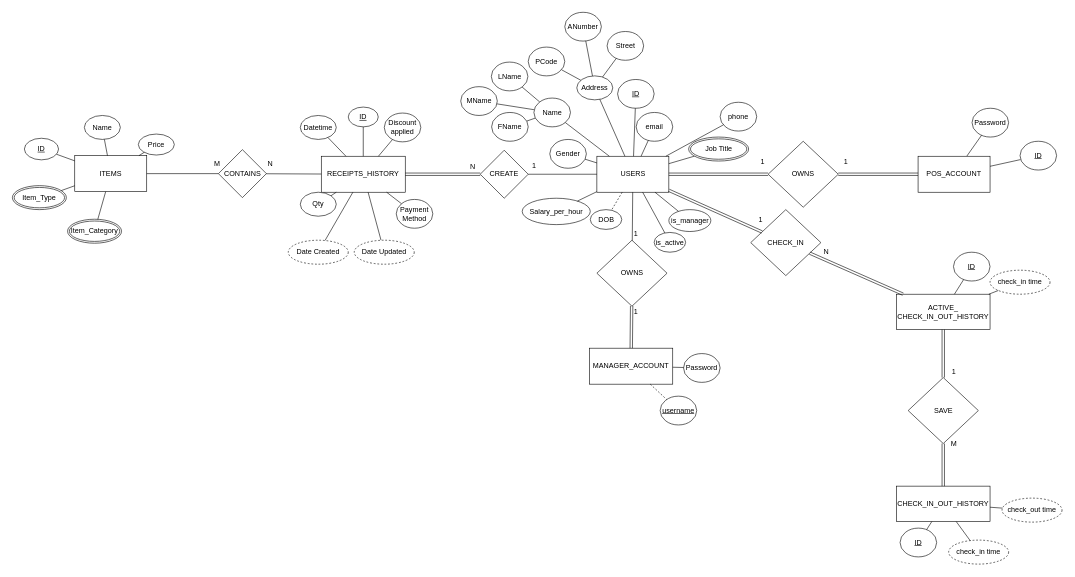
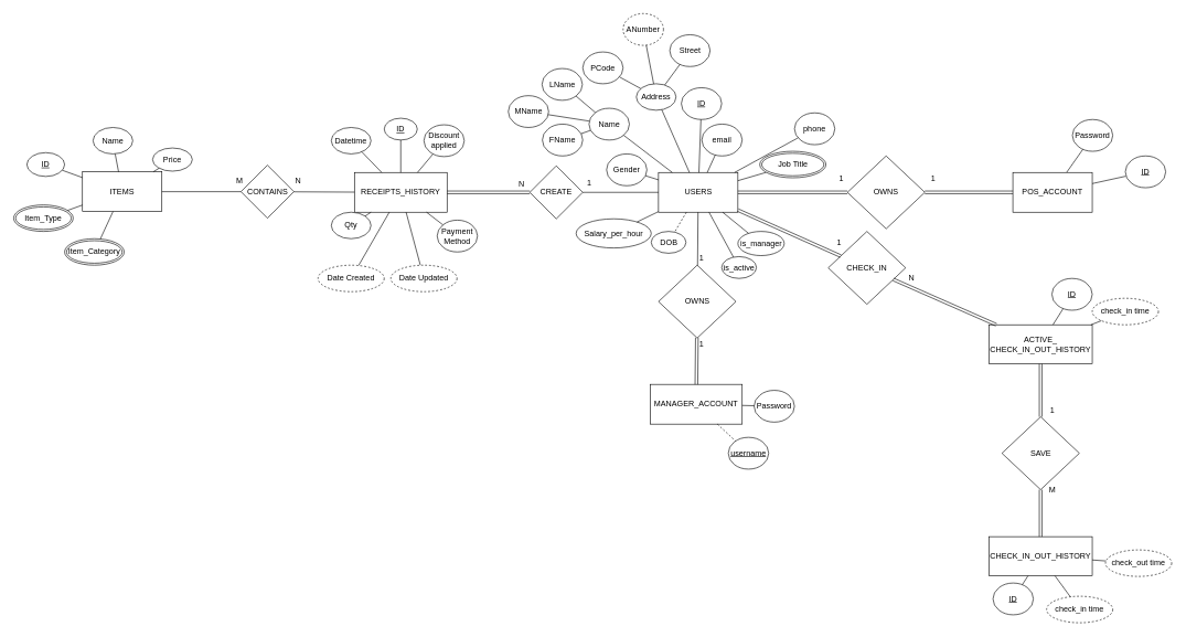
  <mxCell id="0" />
  <mxCell id="1" parent="0" />
  <mxCell id="2" value="USERS" style="rounded=0;whiteSpace=wrap;html=1;" parent="1" vertex="1"><mxGeometry x="994.5" y="260" width="120" height="60" as="geometry" /></mxCell>
  <mxCell id="3" value="FName" style="ellipse;whiteSpace=wrap;html=1;" parent="1" vertex="1"><mxGeometry x="819" y="187" width="61" height="48" as="geometry" /></mxCell>
  <mxCell id="4" value="" style="endArrow=none;html=1;" parent="1" source="19" target="3" edge="1"><mxGeometry width="50" height="50" relative="1" as="geometry"><mxPoint x="958.5" y="187" as="sourcePoint" /><mxPoint x="1008.5" y="137" as="targetPoint" /></mxGeometry></mxCell>
  <mxCell id="5" value="MName" style="ellipse;whiteSpace=wrap;html=1;" parent="1" vertex="1"><mxGeometry x="767.5" y="144" width="61" height="48" as="geometry" /></mxCell>
  <mxCell id="6" value="LName" style="ellipse;whiteSpace=wrap;html=1;" parent="1" vertex="1"><mxGeometry x="818.5" y="103" width="61" height="48" as="geometry" /></mxCell>
  <mxCell id="7" value="" style="endArrow=none;html=1;" parent="1" source="19" target="5" edge="1"><mxGeometry width="50" height="50" relative="1" as="geometry"><mxPoint x="1053" y="197" as="sourcePoint" /><mxPoint x="999.5" y="197" as="targetPoint" /></mxGeometry></mxCell>
  <mxCell id="8" value="" style="endArrow=none;html=1;" parent="1" source="19" target="6" edge="1"><mxGeometry width="50" height="50" relative="1" as="geometry"><mxPoint x="1053" y="169.5" as="sourcePoint" /><mxPoint x="995.355" y="143.079" as="targetPoint" /></mxGeometry></mxCell>
  <mxCell id="9" value="ID" style="ellipse;whiteSpace=wrap;html=1;fontStyle=4" parent="1" vertex="1"><mxGeometry x="1029" y="132" width="61" height="48" as="geometry" /></mxCell>
  <mxCell id="10" value="Password" style="ellipse;whiteSpace=wrap;html=1;" parent="1" vertex="1"><mxGeometry x="1620" y="180" width="61" height="48" as="geometry" /></mxCell>
  <mxCell id="11" value="" style="endArrow=none;html=1;" parent="1" source="2" target="9" edge="1"><mxGeometry width="50" height="50" relative="1" as="geometry"><mxPoint x="1038.686" y="270" as="sourcePoint" /><mxPoint x="1007.6" y="233.873" as="targetPoint" /></mxGeometry></mxCell>
  <mxCell id="12" value="" style="endArrow=none;html=1;" parent="1" source="31" target="10" edge="1"><mxGeometry width="50" height="50" relative="1" as="geometry"><mxPoint x="1072.889" y="270" as="sourcePoint" /><mxPoint x="1087.581" y="217.462" as="targetPoint" /></mxGeometry></mxCell>
  <mxCell id="13" value="DOB" style="ellipse;whiteSpace=wrap;html=1;" parent="1" vertex="1"><mxGeometry x="983.5" y="349" width="52.5" height="33" as="geometry" /></mxCell>
  <mxCell id="14" value="" style="endArrow=none;html=1;dashed=1;" parent="1" source="2" target="13" edge="1"><mxGeometry width="50" height="50" relative="1" as="geometry"><mxPoint x="1124.5" y="300" as="sourcePoint" /><mxPoint x="1210" y="300" as="targetPoint" /></mxGeometry></mxCell>
  <mxCell id="15" value="email" style="ellipse;whiteSpace=wrap;html=1;" parent="1" vertex="1"><mxGeometry x="1060" y="187" width="61" height="48" as="geometry" /></mxCell>
  <mxCell id="16" value="phone" style="ellipse;whiteSpace=wrap;html=1;" parent="1" vertex="1"><mxGeometry x="1200" y="170" width="61" height="48" as="geometry" /></mxCell>
  <mxCell id="17" value="" style="endArrow=none;html=1;" parent="1" source="2" target="15" edge="1"><mxGeometry width="50" height="50" relative="1" as="geometry"><mxPoint x="1124.5" y="321.553" as="sourcePoint" /><mxPoint x="1242.754" y="364.033" as="targetPoint" /></mxGeometry></mxCell>
  <mxCell id="18" value="" style="endArrow=none;html=1;" parent="1" source="2" target="16" edge="1"><mxGeometry width="50" height="50" relative="1" as="geometry"><mxPoint x="1124.5" y="294.73" as="sourcePoint" /><mxPoint x="1330.188" y="276.663" as="targetPoint" /></mxGeometry></mxCell>
  <mxCell id="19" value="Name" style="ellipse;whiteSpace=wrap;html=1;" parent="1" vertex="1"><mxGeometry x="889.5" y="163" width="61" height="48" as="geometry" /></mxCell>
  <mxCell id="20" value="" style="endArrow=none;html=1;" parent="1" source="2" target="19" edge="1"><mxGeometry width="50" height="50" relative="1" as="geometry"><mxPoint x="920.077" y="235.7" as="sourcePoint" /><mxPoint x="770.92" y="244.262" as="targetPoint" /></mxGeometry></mxCell>
  <mxCell id="21" value="Address" style="ellipse;whiteSpace=wrap;html=1;" parent="1" vertex="1"><mxGeometry x="961" y="126" width="60" height="40" as="geometry" /></mxCell>
  <mxCell id="22" value="PCode" style="ellipse;whiteSpace=wrap;html=1;" parent="1" vertex="1"><mxGeometry x="880" y="78" width="61" height="48" as="geometry" /></mxCell>
- <mxCell id="23" value="ANumber" style="ellipse;whiteSpace=wrap;html=1;" parent="1" vertex="1"><mxGeometry x="941" y="20" width="61" height="48" as="geometry" /></mxCell>
+ <mxCell id="23" value="ANumber" style="ellipse;whiteSpace=wrap;html=1;dashed=1;" parent="1" vertex="1"><mxGeometry x="941" y="20" width="61" height="48" as="geometry" /></mxCell>
  <mxCell id="24" value="Street" style="ellipse;whiteSpace=wrap;html=1;" parent="1" vertex="1"><mxGeometry x="1011.5" y="52" width="61" height="48" as="geometry" /></mxCell>
  <mxCell id="25" value="" style="endArrow=none;html=1;" parent="1" source="2" target="21" edge="1"><mxGeometry width="50" height="50" relative="1" as="geometry"><mxPoint x="1012.682" y="270" as="sourcePoint" /><mxPoint x="975.067" y="248.223" as="targetPoint" /></mxGeometry></mxCell>
  <mxCell id="26" value="" style="endArrow=none;html=1;" parent="1" source="21" target="22" edge="1"><mxGeometry width="50" height="50" relative="1" as="geometry"><mxPoint x="1112.672" y="190" as="sourcePoint" /><mxPoint x="1078.144" y="109.249" as="targetPoint" /></mxGeometry></mxCell>
  <mxCell id="27" value="" style="endArrow=none;html=1;" parent="1" source="21" target="23" edge="1"><mxGeometry width="50" height="50" relative="1" as="geometry"><mxPoint x="1063.392" y="70.491" as="sourcePoint" /><mxPoint x="1048.322" y="27.197" as="targetPoint" /></mxGeometry></mxCell>
  <mxCell id="28" value="" style="endArrow=none;html=1;" parent="1" source="21" target="24" edge="1"><mxGeometry width="50" height="50" relative="1" as="geometry"><mxPoint x="1060" y="70" as="sourcePoint" /><mxPoint x="1129.91" y="-23.8" as="targetPoint" /></mxGeometry></mxCell>
  <mxCell id="29" value="Gender" style="ellipse;whiteSpace=wrap;html=1;" parent="1" vertex="1"><mxGeometry x="916" y="232" width="61" height="48" as="geometry" /></mxCell>
  <mxCell id="30" value="" style="endArrow=none;html=1;" parent="1" source="2" target="29" edge="1"><mxGeometry width="50" height="50" relative="1" as="geometry"><mxPoint x="1012.682" y="270" as="sourcePoint" /><mxPoint x="975.067" y="248.223" as="targetPoint" /></mxGeometry></mxCell>
  <mxCell id="31" value="POS_ACCOUNT" style="rounded=0;whiteSpace=wrap;html=1;" parent="1" vertex="1"><mxGeometry x="1530" y="260" width="120" height="60" as="geometry" /></mxCell>
  <mxCell id="32" value="OWNS" style="rhombus;whiteSpace=wrap;html=1;" parent="1" vertex="1"><mxGeometry x="1280" y="235" width="117" height="110" as="geometry" /></mxCell>
  <mxCell id="33" value="" style="shape=link;html=1;" parent="1" source="2" target="32" edge="1"><mxGeometry width="50" height="50" relative="1" as="geometry"><mxPoint x="882" y="-259" as="sourcePoint" /><mxPoint x="970" y="-259" as="targetPoint" /></mxGeometry></mxCell>
  <mxCell id="34" value="" style="shape=link;html=1;" parent="1" source="31" target="32" edge="1"><mxGeometry width="50" height="50" relative="1" as="geometry"><mxPoint x="1124.5" y="299.013" as="sourcePoint" /><mxPoint x="1311.006" y="295.946" as="targetPoint" /></mxGeometry></mxCell>
  <mxCell id="35" value="1" style="text;html=1;strokeColor=none;fillColor=none;align=center;verticalAlign=middle;whiteSpace=wrap;rounded=0;" parent="1" vertex="1"><mxGeometry x="1251" y="260" width="40" height="20" as="geometry" /></mxCell>
  <mxCell id="36" value="1" style="text;html=1;strokeColor=none;fillColor=none;align=center;verticalAlign=middle;whiteSpace=wrap;rounded=0;" parent="1" vertex="1"><mxGeometry x="1390" y="260" width="40" height="20" as="geometry" /></mxCell>
  <mxCell id="37" value="" style="endArrow=none;html=1;" parent="1" source="31" target="40" edge="1"><mxGeometry width="50" height="50" relative="1" as="geometry"><mxPoint x="1642.62" y="270" as="sourcePoint" /><mxPoint x="1683.173" y="260.896" as="targetPoint" /></mxGeometry></mxCell>
  <mxCell id="38" value="" style="endArrow=none;html=1;" parent="1" source="2" target="39" edge="1"><mxGeometry width="50" height="50" relative="1" as="geometry"><mxPoint x="1100.75" y="270" as="sourcePoint" /><mxPoint x="1150.307" y="260.809" as="targetPoint" /></mxGeometry></mxCell>
  <mxCell id="39" value="Job Title" style="ellipse;shape=doubleEllipse;margin=3;whiteSpace=wrap;html=1;align=center;fillColor=#FFFFFF;" parent="1" vertex="1"><mxGeometry x="1147.5" y="228" width="100" height="40" as="geometry" /></mxCell>
  <mxCell id="40" value="ID" style="ellipse;whiteSpace=wrap;html=1;fontStyle=4" parent="1" vertex="1"><mxGeometry x="1700" y="235" width="61" height="48" as="geometry" /></mxCell>
  <mxCell id="41" value="Salary_per_hour" style="ellipse;whiteSpace=wrap;html=1;" parent="1" vertex="1"><mxGeometry x="870" y="330" width="113.5" height="44" as="geometry" /></mxCell>
  <mxCell id="42" value="" style="endArrow=none;html=1;" parent="1" source="2" target="41" edge="1"><mxGeometry width="50" height="50" relative="1" as="geometry"><mxPoint x="1095.824" y="330" as="sourcePoint" /><mxPoint x="1121.926" y="355" as="targetPoint" /></mxGeometry></mxCell>
  <mxCell id="43" value="ITEMS" style="rounded=0;whiteSpace=wrap;html=1;" parent="1" vertex="1"><mxGeometry x="124" y="259" width="120" height="60" as="geometry" /></mxCell>
  <mxCell id="44" value="RECEIPTS_HISTORY" style="rounded=0;whiteSpace=wrap;html=1;" parent="1" vertex="1"><mxGeometry x="535" y="260" width="140" height="60" as="geometry" /></mxCell>
  <mxCell id="45" value="CONTAINS" style="rhombus;whiteSpace=wrap;html=1;" parent="1" vertex="1"><mxGeometry x="363.5" y="249" width="80" height="80" as="geometry" /></mxCell>
  <mxCell id="46" value="N" style="text;html=1;strokeColor=none;fillColor=none;align=center;verticalAlign=middle;whiteSpace=wrap;rounded=0;" parent="1" vertex="1"><mxGeometry x="430" y="263" width="40" height="20" as="geometry" /></mxCell>
  <mxCell id="47" value="M" style="text;html=1;strokeColor=none;fillColor=none;align=center;verticalAlign=middle;whiteSpace=wrap;rounded=0;" parent="1" vertex="1"><mxGeometry x="340" y="263" width="42.5" height="20" as="geometry" /></mxCell>
  <mxCell id="48" value="&lt;u&gt;ID&lt;/u&gt;" style="ellipse;whiteSpace=wrap;html=1;" parent="1" vertex="1"><mxGeometry x="580" y="178" width="50" height="33" as="geometry" /></mxCell>
  <mxCell id="49" value="" style="endArrow=none;html=1;" parent="1" source="48" target="44" edge="1"><mxGeometry width="50" height="50" relative="1" as="geometry"><mxPoint x="1073.471" y="402" as="sourcePoint" /><mxPoint x="1194.851" y="293.209" as="targetPoint" /></mxGeometry></mxCell>
  <mxCell id="50" value="&lt;u&gt;ID&lt;/u&gt;" style="ellipse;whiteSpace=wrap;html=1;" parent="1" vertex="1"><mxGeometry x="40" y="230" width="57" height="36" as="geometry" /></mxCell>
  <mxCell id="51" value="" style="endArrow=none;html=1;" parent="1" source="50" target="43" edge="1"><mxGeometry width="50" height="50" relative="1" as="geometry"><mxPoint x="-304.087" y="196.619" as="sourcePoint" /><mxPoint x="-287.024" y="269" as="targetPoint" /></mxGeometry></mxCell>
  <mxCell id="52" value="" style="endArrow=none;html=1;" parent="1" source="45" target="43" edge="1"><mxGeometry width="50" height="50" relative="1" as="geometry"><mxPoint x="143.471" y="532" as="sourcePoint" /><mxPoint x="264.851" y="423.209" as="targetPoint" /></mxGeometry></mxCell>
  <mxCell id="53" value="Name" style="ellipse;whiteSpace=wrap;html=1;" parent="1" vertex="1"><mxGeometry x="140" y="192" width="60" height="40" as="geometry" /></mxCell>
  <mxCell id="54" value="" style="endArrow=none;html=1;" parent="1" source="53" target="43" edge="1"><mxGeometry width="50" height="50" relative="1" as="geometry"><mxPoint x="215.868" y="244.019" as="sourcePoint" /><mxPoint x="205.731" y="269" as="targetPoint" /></mxGeometry></mxCell>
  <mxCell id="55" value="Price" style="ellipse;whiteSpace=wrap;html=1;" parent="1" vertex="1"><mxGeometry x="230" y="223" width="60" height="35" as="geometry" /></mxCell>
  <mxCell id="56" value="Item_Type" style="ellipse;shape=doubleEllipse;margin=3;whiteSpace=wrap;html=1;align=center;fillColor=#FFFFFF;" parent="1" vertex="1"><mxGeometry x="20" y="309" width="90" height="40" as="geometry" /></mxCell>
  <mxCell id="57" value="" style="endArrow=none;html=1;" parent="1" source="55" target="43" edge="1"><mxGeometry width="50" height="50" relative="1" as="geometry"><mxPoint x="243.551" y="253.755" as="sourcePoint" /><mxPoint x="226.769" y="269" as="targetPoint" /></mxGeometry></mxCell>
  <mxCell id="58" value="" style="endArrow=none;html=1;" parent="1" source="56" target="43" edge="1"><mxGeometry width="50" height="50" relative="1" as="geometry"><mxPoint x="290.027" y="294.985" as="sourcePoint" /><mxPoint x="254" y="296.71" as="targetPoint" /></mxGeometry></mxCell>
  <mxCell id="59" value="Datetime" style="ellipse;whiteSpace=wrap;html=1;" parent="1" vertex="1"><mxGeometry x="500" y="192" width="60" height="40" as="geometry" /></mxCell>
  <mxCell id="60" value="" style="endArrow=none;html=1;" parent="1" source="59" target="44" edge="1"><mxGeometry width="50" height="50" relative="1" as="geometry"><mxPoint x="740" y="108" as="sourcePoint" /><mxPoint x="740" y="132" as="targetPoint" /></mxGeometry></mxCell>
  <mxCell id="61" value="CREATE" style="rhombus;whiteSpace=wrap;html=1;" parent="1" vertex="1"><mxGeometry x="800" y="250" width="80" height="80" as="geometry" /></mxCell>
  <mxCell id="62" value="" style="shape=link;html=1;" parent="1" source="61" target="44" edge="1"><mxGeometry width="50" height="50" relative="1" as="geometry"><mxPoint x="453.307" y="306.807" as="sourcePoint" /><mxPoint x="550" y="306.339" as="targetPoint" /></mxGeometry></mxCell>
  <mxCell id="63" value="" style="endArrow=none;html=1;" parent="1" source="61" target="2" edge="1"><mxGeometry width="50" height="50" relative="1" as="geometry"><mxPoint x="373.5" y="307" as="sourcePoint" /><mxPoint x="174" y="307" as="targetPoint" /></mxGeometry></mxCell>
  <mxCell id="64" value="1" style="text;html=1;strokeColor=none;fillColor=none;align=center;verticalAlign=middle;whiteSpace=wrap;rounded=0;" parent="1" vertex="1"><mxGeometry x="870" y="266" width="40" height="20" as="geometry" /></mxCell>
  <mxCell id="65" value="N" style="text;html=1;strokeColor=none;fillColor=none;align=center;verticalAlign=middle;whiteSpace=wrap;rounded=0;" parent="1" vertex="1"><mxGeometry x="767.5" y="268" width="40" height="20" as="geometry" /></mxCell>
  <mxCell id="66" value="Qty" style="ellipse;whiteSpace=wrap;html=1;" parent="1" vertex="1"><mxGeometry x="500" y="320" width="60" height="40" as="geometry" /></mxCell>
  <mxCell id="67" value="" style="endArrow=none;html=1;" parent="1" source="66" target="44" edge="1"><mxGeometry width="50" height="50" relative="1" as="geometry"><mxPoint x="556.35" y="238.769" as="sourcePoint" /><mxPoint x="586.154" y="270" as="targetPoint" /></mxGeometry></mxCell>
  <mxCell id="68" value="OWNS" style="rhombus;whiteSpace=wrap;html=1;" vertex="1" parent="1"><mxGeometry x="994.5" width="117" height="110" as="geometry" y="400" /></mxCell>
  <mxCell id="69" value="MANAGER_ACCOUNT" style="rounded=0;whiteSpace=wrap;html=1;" vertex="1" parent="1"><mxGeometry x="982" y="580" width="139" height="60" as="geometry" /></mxCell>
  <mxCell id="70" value="" style="endArrow=none;html=1;" edge="1" parent="1" source="68" target="2"><mxGeometry width="50" height="50" relative="1" as="geometry"><mxPoint x="890" y="300" as="sourcePoint" /><mxPoint x="1004.5" y="300" as="targetPoint" /></mxGeometry></mxCell>
  <mxCell id="71" value="" style="shape=link;html=1;" edge="1" parent="1" source="68" target="69"><mxGeometry width="50" height="50" relative="1" as="geometry"><mxPoint x="1124.5" y="300" as="sourcePoint" /><mxPoint x="1290" y="300" as="targetPoint" /></mxGeometry></mxCell>
  <mxCell id="72" value="1" style="text;html=1;strokeColor=none;fillColor=none;align=center;verticalAlign=middle;whiteSpace=wrap;rounded=0;" vertex="1" parent="1"><mxGeometry x="1039.5" y="380" width="40" height="20" as="geometry" /></mxCell>
  <mxCell id="73" value="1" style="text;html=1;strokeColor=none;fillColor=none;align=center;verticalAlign=middle;whiteSpace=wrap;rounded=0;" vertex="1" parent="1"><mxGeometry x="1039.5" y="509" width="40" height="20" as="geometry" /></mxCell>
  <mxCell id="74" value="Password" style="ellipse;whiteSpace=wrap;html=1;" vertex="1" parent="1"><mxGeometry x="1139" y="589" width="61" height="48" as="geometry" /></mxCell>
  <mxCell id="75" value="username" style="ellipse;whiteSpace=wrap;html=1;fontStyle=4" vertex="1" parent="1"><mxGeometry x="1100" y="660" width="61" height="48" as="geometry" /></mxCell>
  <mxCell id="76" value="" style="endArrow=none;html=1;" edge="1" parent="1" source="69" target="74"><mxGeometry width="50" height="50" relative="1" as="geometry"><mxPoint x="1046.676" y="330" as="sourcePoint" /><mxPoint x="1028.839" y="360.021" as="targetPoint" /></mxGeometry></mxCell>
  <mxCell id="77" value="" style="endArrow=none;html=1;dashed=1;" edge="1" parent="1" source="69" target="75"><mxGeometry width="50" height="50" relative="1" as="geometry"><mxPoint x="1131" y="640.992" as="sourcePoint" /><mxPoint x="1178.984" y="655.486" as="targetPoint" /></mxGeometry></mxCell>
- <mxCell id="78" value="Item_Category" style="ellipse;shape=doubleEllipse;margin=3;whiteSpace=wrap;html=1;align=center;fillColor=#FFFFFF;" vertex="1" parent="1"><mxGeometry x="112" y="365" width="90" height="40" as="geometry" /></mxCell>
+ <mxCell id="78" value="Item_Category" style="ellipse;shape=doubleEllipse;margin=3;whiteSpace=wrap;html=1;align=center;fillColor=#FFFFFF;" vertex="1" parent="1"><mxGeometry x="97" y="360" width="90" height="40" as="geometry" /></mxCell>
  <mxCell id="79" value="" style="endArrow=none;html=1;" edge="1" parent="1" source="78" target="43"><mxGeometry width="50" height="50" relative="1" as="geometry"><mxPoint x="111.185" y="327.111" as="sourcePoint" /><mxPoint x="134" y="319.168" as="targetPoint" /></mxGeometry></mxCell>
  <mxCell id="80" value="" style="endArrow=none;html=1;" edge="1" parent="1" source="44" target="45"><mxGeometry width="50" height="50" relative="1" as="geometry"><mxPoint x="373.5" y="299" as="sourcePoint" /><mxPoint x="254" y="299" as="targetPoint" /></mxGeometry></mxCell>
  <mxCell id="81" value="CHECK_IN" style="rhombus;whiteSpace=wrap;html=1;" vertex="1" parent="1"><mxGeometry x="1251" y="349" width="117" height="110" as="geometry" /></mxCell>
  <mxCell id="82" value="ACTIVE_&lt;br&gt;CHECK_IN_OUT_HISTORY" style="rounded=0;whiteSpace=wrap;html=1;" vertex="1" parent="1"><mxGeometry x="1494" y="490" width="156" height="59" as="geometry" /></mxCell>
  <mxCell id="83" value="" style="shape=link;html=1;" edge="1" parent="1" source="81" target="82"><mxGeometry width="50" height="50" relative="1" as="geometry"><mxPoint x="1119.978" y="330" as="sourcePoint" /><mxPoint x="1278.861" y="415.917" as="targetPoint" /></mxGeometry></mxCell>
  <mxCell id="84" value="1" style="text;html=1;strokeColor=none;fillColor=none;align=center;verticalAlign=middle;whiteSpace=wrap;rounded=0;" vertex="1" parent="1"><mxGeometry x="1247.5" y="355.5" width="40" height="20" as="geometry" /></mxCell>
  <mxCell id="85" value="N" style="text;html=1;strokeColor=none;fillColor=none;align=center;verticalAlign=middle;whiteSpace=wrap;rounded=0;" vertex="1" parent="1"><mxGeometry x="1357" y="410" width="40" height="20" as="geometry" /></mxCell>
  <mxCell id="86" value="Payment Method" style="ellipse;whiteSpace=wrap;html=1;" vertex="1" parent="1"><mxGeometry x="660" y="332" width="61" height="48" as="geometry" /></mxCell>
  <mxCell id="87" value="Discount applied" style="ellipse;whiteSpace=wrap;html=1;" vertex="1" parent="1"><mxGeometry x="640" y="188" width="61" height="48" as="geometry" /></mxCell>
  <mxCell id="88" value="" style="endArrow=none;html=1;" edge="1" parent="1" source="44" target="93"><mxGeometry width="50" height="50" relative="1" as="geometry"><mxPoint x="545" y="299.653" as="sourcePoint" /><mxPoint x="553.467" y="376.277" as="targetPoint" /></mxGeometry></mxCell>
  <mxCell id="89" value="" style="endArrow=none;html=1;" edge="1" parent="1" source="44" target="86"><mxGeometry width="50" height="50" relative="1" as="geometry"><mxPoint x="607.099" y="330" as="sourcePoint" /><mxPoint x="580.633" y="430.49" as="targetPoint" /></mxGeometry></mxCell>
  <mxCell id="90" value="" style="endArrow=none;html=1;" edge="1" parent="1" source="44" target="92"><mxGeometry width="50" height="50" relative="1" as="geometry"><mxPoint x="617.099" y="340" as="sourcePoint" /><mxPoint x="609.215" y="360.021" as="targetPoint" /></mxGeometry></mxCell>
  <mxCell id="91" value="" style="endArrow=none;html=1;" edge="1" parent="1" source="44" target="87"><mxGeometry width="50" height="50" relative="1" as="geometry"><mxPoint x="627.099" y="350" as="sourcePoint" /><mxPoint x="600.633" y="450.49" as="targetPoint" /></mxGeometry></mxCell>
  <mxCell id="92" value="Date Updated" style="ellipse;whiteSpace=wrap;html=1;align=center;dashed=1;" vertex="1" parent="1"><mxGeometry x="590" width="100" height="40" as="geometry" y="400" /></mxCell>
  <mxCell id="93" value="Date Created" style="ellipse;whiteSpace=wrap;html=1;align=center;dashed=1;" vertex="1" parent="1"><mxGeometry x="480" width="100" height="40" as="geometry" y="400" /></mxCell>
  <mxCell id="94" value="" style="shape=link;html=1;" edge="1" parent="1" source="2" target="81"><mxGeometry width="50" height="50" relative="1" as="geometry"><mxPoint x="1359.35" y="431.534" as="sourcePoint" /><mxPoint x="1514.955" y="500" as="targetPoint" /></mxGeometry></mxCell>
  <mxCell id="95" value="ID" style="ellipse;whiteSpace=wrap;html=1;fontStyle=4" vertex="1" parent="1"><mxGeometry x="1589" y="420" width="61" height="48" as="geometry" /></mxCell>
  <mxCell id="96" value="check_out time" style="ellipse;whiteSpace=wrap;html=1;align=center;dashed=1;" vertex="1" parent="1"><mxGeometry x="1670" y="830" width="100" height="40" as="geometry" /></mxCell>
  <mxCell id="97" value="check_in time" style="ellipse;whiteSpace=wrap;html=1;align=center;dashed=1;" vertex="1" parent="1"><mxGeometry x="1650" y="450" width="100" height="40" as="geometry" /></mxCell>
  <mxCell id="98" value="" style="endArrow=none;html=1;" edge="1" parent="1" source="82" target="95"><mxGeometry width="50" height="50" relative="1" as="geometry"><mxPoint x="1660" y="286.727" as="sourcePoint" /><mxPoint x="1711.112" y="275.421" as="targetPoint" /></mxGeometry></mxCell>
  <mxCell id="99" value="" style="endArrow=none;html=1;" edge="1" parent="1" source="82" target="97"><mxGeometry width="50" height="50" relative="1" as="geometry"><mxPoint x="1604.373" y="500" as="sourcePoint" /><mxPoint x="1644.867" y="446.608" as="targetPoint" /></mxGeometry></mxCell>
  <mxCell id="100" value="CHECK_IN_OUT_HISTORY" style="rounded=0;whiteSpace=wrap;html=1;" vertex="1" parent="1"><mxGeometry x="1494" y="810" width="156" height="59" as="geometry" /></mxCell>
  <mxCell id="101" value="check_in time" style="ellipse;whiteSpace=wrap;html=1;align=center;dashed=1;" vertex="1" parent="1"><mxGeometry x="1581" y="900" width="100" height="40" as="geometry" /></mxCell>
  <mxCell id="102" value="SAVE" style="rhombus;whiteSpace=wrap;html=1;" vertex="1" parent="1"><mxGeometry x="1513.5" y="629" width="117" height="110" as="geometry" /></mxCell>
  <mxCell id="103" value="ID" style="ellipse;whiteSpace=wrap;html=1;fontStyle=4" vertex="1" parent="1"><mxGeometry x="1500" y="880" width="61" height="48" as="geometry" /></mxCell>
  <mxCell id="104" value="" style="endArrow=none;html=1;" edge="1" parent="1" source="100" target="103"><mxGeometry width="50" height="50" relative="1" as="geometry"><mxPoint x="1600.608" y="500" as="sourcePoint" /><mxPoint x="1616.04" y="475.536" as="targetPoint" /></mxGeometry></mxCell>
  <mxCell id="105" value="" style="endArrow=none;html=1;" edge="1" parent="1" source="100" target="101"><mxGeometry width="50" height="50" relative="1" as="geometry"><mxPoint x="1474" y="842.065" as="sourcePoint" /><mxPoint x="1426.207" y="855.892" as="targetPoint" /></mxGeometry></mxCell>
  <mxCell id="106" value="" style="endArrow=none;html=1;" edge="1" parent="1" source="100" target="96"><mxGeometry width="50" height="50" relative="1" as="geometry"><mxPoint x="1525.871" y="849" as="sourcePoint" /><mxPoint x="1470.81" y="911.164" as="targetPoint" /></mxGeometry></mxCell>
  <mxCell id="107" value="" style="shape=link;html=1;" edge="1" parent="1" source="102" target="82"><mxGeometry width="50" height="50" relative="1" as="geometry"><mxPoint x="1359.35" y="431.534" as="sourcePoint" /><mxPoint x="1514.955" y="500" as="targetPoint" /></mxGeometry></mxCell>
  <mxCell id="108" value="" style="shape=link;html=1;" edge="1" parent="1" source="100" target="102"><mxGeometry width="50" height="50" relative="1" as="geometry"><mxPoint x="1582" y="608" as="sourcePoint" /><mxPoint x="1580" y="640" as="targetPoint" /></mxGeometry></mxCell>
  <mxCell id="109" value="1" style="text;html=1;strokeColor=none;fillColor=none;align=center;verticalAlign=middle;whiteSpace=wrap;rounded=0;" vertex="1" parent="1"><mxGeometry x="1570" y="609" width="40" height="20" as="geometry" /></mxCell>
  <mxCell id="110" value="M" style="text;html=1;strokeColor=none;fillColor=none;align=center;verticalAlign=middle;whiteSpace=wrap;rounded=0;" vertex="1" parent="1"><mxGeometry x="1570" y="730" width="40" height="20" as="geometry" /></mxCell>
  <mxCell id="111" value="is_active" style="ellipse;whiteSpace=wrap;html=1;" vertex="1" parent="1"><mxGeometry x="1090" y="387" width="52.5" height="33" as="geometry" /></mxCell>
  <mxCell id="112" value="is_manager" style="ellipse;whiteSpace=wrap;html=1;" vertex="1" parent="1"><mxGeometry x="1114.5" y="349" width="70" height="36.5" as="geometry" /></mxCell>
  <mxCell id="113" value="" style="endArrow=none;html=1;" edge="1" parent="1" source="2" target="111"><mxGeometry width="50" height="50" relative="1" as="geometry"><mxPoint x="1046.727" y="330" as="sourcePoint" /><mxPoint x="1028.928" y="360.042" as="targetPoint" /></mxGeometry></mxCell>
  <mxCell id="114" value="" style="endArrow=none;html=1;" edge="1" parent="1" source="2" target="112"><mxGeometry width="50" height="50" relative="1" as="geometry"><mxPoint x="1080.833" y="330" as="sourcePoint" /><mxPoint x="1117.789" y="397.881" as="targetPoint" /></mxGeometry></mxCell>
